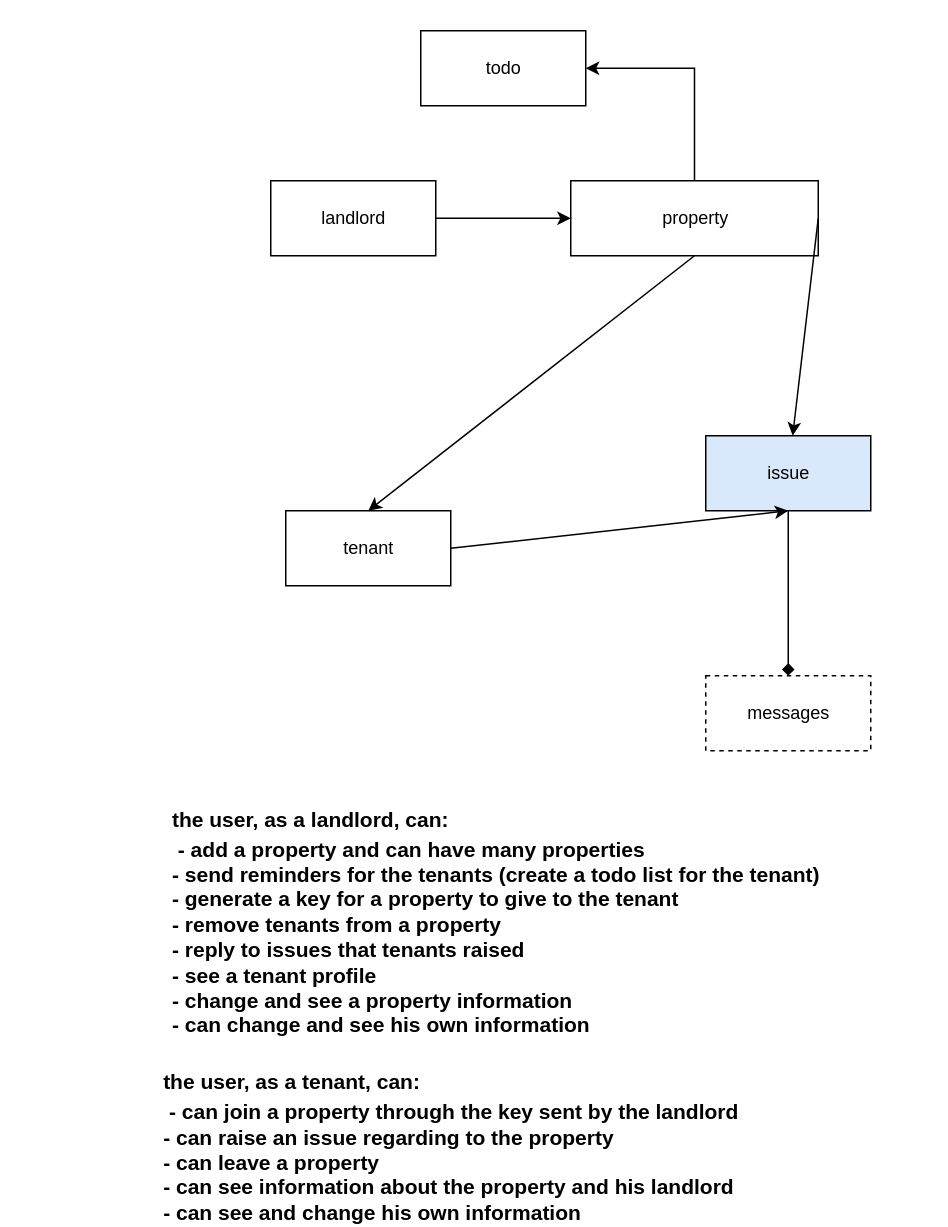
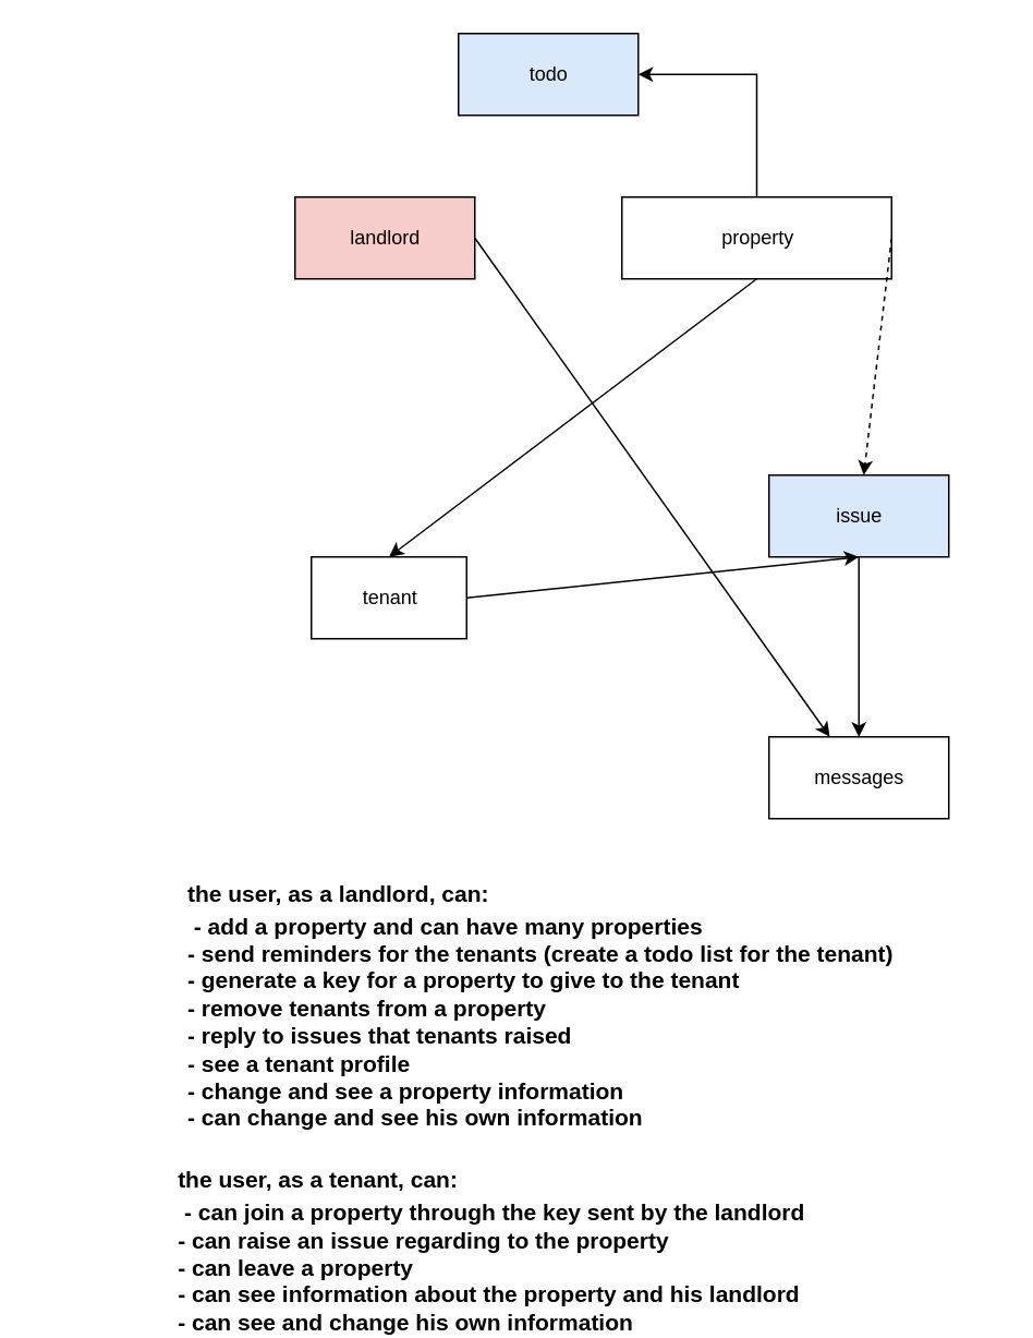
  <mxCell id="0" />
  <mxCell id="1" parent="0" />
- <mxCell id="2" value="tenant" style="html=1;" vertex="1" parent="1"><mxGeometry x="190" y="340" width="110" height="50" as="geometry" /></mxCell>
- <mxCell id="3" style="edgeStyle=orthogonalEdgeStyle;rounded=0;orthogonalLoop=1;jettySize=auto;html=1;endArrow=diamond;" edge="1" parent="1" source="4" target="13"><mxGeometry relative="1" as="geometry" /></mxCell>
+ <mxCell id="2" value="tenant" style="html=1;" vertex="1" parent="1"><mxGeometry x="190" y="340" width="95" height="50" as="geometry" /></mxCell>
+ <mxCell id="3" style="edgeStyle=orthogonalEdgeStyle;rounded=0;orthogonalLoop=1;jettySize=auto;html=1;" edge="1" parent="1" source="4" target="13"><mxGeometry relative="1" as="geometry" /></mxCell>
  <mxCell id="4" value="issue" style="html=1;fillColor=#dae8fc;" vertex="1" parent="1"><mxGeometry x="470" y="290" width="110" height="50" as="geometry" /></mxCell>
  <mxCell id="5" value="&lt;div style=&quot;text-align: justify&quot;&gt;&lt;span style=&quot;font-size: 14px&quot;&gt;the user, as a landlord, can:&lt;/span&gt;&lt;/div&gt;&lt;font style=&quot;font-size: 14px&quot;&gt;&lt;div style=&quot;text-align: justify&quot;&gt;&lt;span&gt;&amp;nbsp;- add a property and can have many properties&lt;/span&gt;&lt;/div&gt;&lt;div style=&quot;text-align: justify&quot;&gt;&lt;span&gt;- send reminders for the tenants (create a todo list for the tenant)&lt;/span&gt;&lt;/div&gt;&lt;div style=&quot;text-align: justify&quot;&gt;&lt;span&gt;- generate a key for a property to give to the tenant&lt;/span&gt;&lt;/div&gt;&lt;div style=&quot;text-align: justify&quot;&gt;&lt;span&gt;- remove tenants from a property&lt;/span&gt;&lt;/div&gt;&lt;div style=&quot;text-align: justify&quot;&gt;&lt;span&gt;- reply to issues that tenants raised&lt;/span&gt;&lt;/div&gt;&lt;div style=&quot;text-align: justify&quot;&gt;&lt;span&gt;- see a tenant profile&lt;/span&gt;&lt;/div&gt;&lt;div style=&quot;text-align: justify&quot;&gt;&lt;span&gt;- change and see a property information&lt;/span&gt;&lt;/div&gt;&lt;div style=&quot;text-align: justify&quot;&gt;&lt;span&gt;- can change and see his own information&lt;/span&gt;&lt;/div&gt;&lt;/font&gt;" style="text;strokeColor=none;fillColor=none;html=1;fontSize=24;fontStyle=1;verticalAlign=middle;align=center;" vertex="1" parent="1"><mxGeometry x="50" y="590" width="560" height="40" as="geometry" /></mxCell>
- <mxCell id="6" value="landlord" style="html=1;" vertex="1" parent="1"><mxGeometry x="180" y="120" width="110" height="50" as="geometry" /></mxCell>
+ <mxCell id="6" value="landlord" style="html=1;fillColor=#f8cecc;" vertex="1" parent="1"><mxGeometry x="180" y="120" width="110" height="50" as="geometry" /></mxCell>
  <mxCell id="7" style="edgeStyle=orthogonalEdgeStyle;rounded=0;orthogonalLoop=1;jettySize=auto;html=1;entryX=1;entryY=0.5;entryDx=0;entryDy=0;" edge="1" parent="1" source="8" target="15"><mxGeometry relative="1" as="geometry" /></mxCell>
  <mxCell id="8" value="property" style="html=1;" vertex="1" parent="1"><mxGeometry x="380" y="120" width="165" height="50" as="geometry" /></mxCell>
- <mxCell id="9" value="" style="endArrow=classic;html=1;entryX=0;entryY=0.5;entryDx=0;entryDy=0;exitX=1;exitY=0.5;exitDx=0;exitDy=0;" edge="1" parent="1" source="6" target="8"><mxGeometry width="50" height="50" relative="1" as="geometry"><mxPoint x="340" y="230" as="sourcePoint" /><mxPoint x="370" y="180" as="targetPoint" /></mxGeometry></mxCell>
+ <mxCell id="9" value="" style="endArrow=classic;html=1;exitX=1;exitY=0.5;exitDx=0;exitDy=0;" edge="1" parent="1" source="6" target="13"><mxGeometry width="50" height="50" relative="1" as="geometry"><mxPoint x="340" y="230" as="sourcePoint" /><mxPoint x="370" y="180" as="targetPoint" /></mxGeometry></mxCell>
  <mxCell id="10" value="" style="endArrow=classic;html=1;entryX=0.5;entryY=0;entryDx=0;entryDy=0;exitX=0.5;exitY=1;exitDx=0;exitDy=0;" edge="1" parent="1" source="8" target="2"><mxGeometry width="50" height="50" relative="1" as="geometry"><mxPoint x="290" y="220" as="sourcePoint" /><mxPoint x="380" y="220" as="targetPoint" /></mxGeometry></mxCell>
  <mxCell id="11" value="" style="endArrow=classic;html=1;entryX=0.5;entryY=1;entryDx=0;entryDy=0;exitX=1;exitY=0.5;exitDx=0;exitDy=0;" edge="1" parent="1" source="2" target="4"><mxGeometry width="50" height="50" relative="1" as="geometry"><mxPoint x="445" y="180" as="sourcePoint" /><mxPoint x="245" y="290" as="targetPoint" /></mxGeometry></mxCell>
- <mxCell id="12" value="" style="endArrow=classic;html=1;exitX=1;exitY=0.5;exitDx=0;exitDy=0;" edge="1" parent="1" source="8" target="4"><mxGeometry width="50" height="50" relative="1" as="geometry"><mxPoint x="300" y="315" as="sourcePoint" /><mxPoint x="535" y="280" as="targetPoint" /></mxGeometry></mxCell>
- <mxCell id="13" value="messages" style="html=1;dashed=1;" vertex="1" parent="1"><mxGeometry x="470" y="450" width="110" height="50" as="geometry" /></mxCell>
+ <mxCell id="12" value="" style="endArrow=classic;html=1;exitX=1;exitY=0.5;exitDx=0;exitDy=0;dashed=1;" edge="1" parent="1" source="8" target="4"><mxGeometry width="50" height="50" relative="1" as="geometry"><mxPoint x="300" y="315" as="sourcePoint" /><mxPoint x="535" y="280" as="targetPoint" /></mxGeometry></mxCell>
+ <mxCell id="13" value="messages" style="html=1;" vertex="1" parent="1"><mxGeometry x="470" y="450" width="110" height="50" as="geometry" /></mxCell>
  <mxCell id="14" value="&lt;div style=&quot;text-align: justify&quot;&gt;&lt;span style=&quot;font-size: 14px&quot;&gt;the user, as a tenant, can:&lt;/span&gt;&lt;/div&gt;&lt;font style=&quot;font-size: 14px&quot;&gt;&lt;div style=&quot;text-align: justify&quot;&gt;&lt;span&gt;&amp;nbsp;- can join a property through the key sent by the landlord&lt;/span&gt;&lt;/div&gt;&lt;div style=&quot;text-align: justify&quot;&gt;&lt;span&gt;- can raise an issue regarding to the property&lt;/span&gt;&lt;/div&gt;&lt;div style=&quot;text-align: justify&quot;&gt;&lt;span&gt;- can leave a property&amp;nbsp;&lt;/span&gt;&lt;/div&gt;&lt;div style=&quot;text-align: justify&quot;&gt;&lt;span&gt;- can see information about the property and his landlord&lt;/span&gt;&lt;/div&gt;&lt;div style=&quot;text-align: justify&quot;&gt;&lt;span&gt;- can see and change his own information&lt;/span&gt;&lt;/div&gt;&lt;/font&gt;" style="text;strokeColor=none;fillColor=none;html=1;fontSize=24;fontStyle=1;verticalAlign=middle;align=center;" vertex="1" parent="1"><mxGeometry x="20" y="740" width="560" height="40" as="geometry" /></mxCell>
- <mxCell id="15" value="todo" style="html=1;" vertex="1" parent="1"><mxGeometry x="280" y="20" width="110" height="50" as="geometry" /></mxCell>
+ <mxCell id="15" value="todo" style="html=1;fillColor=#dae8fc;" vertex="1" parent="1"><mxGeometry x="280" y="20" width="110" height="50" as="geometry" /></mxCell>
